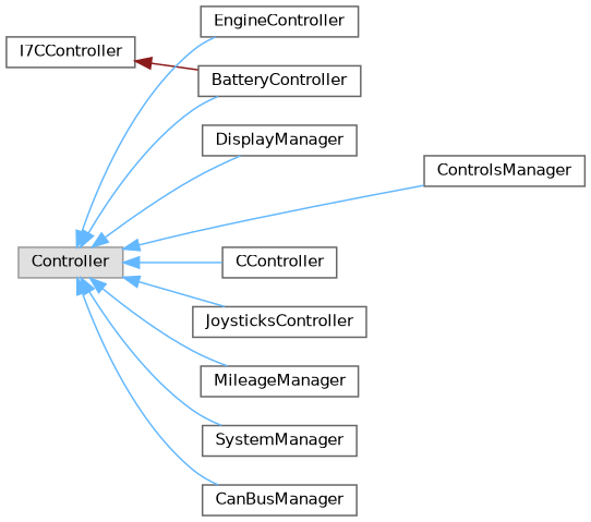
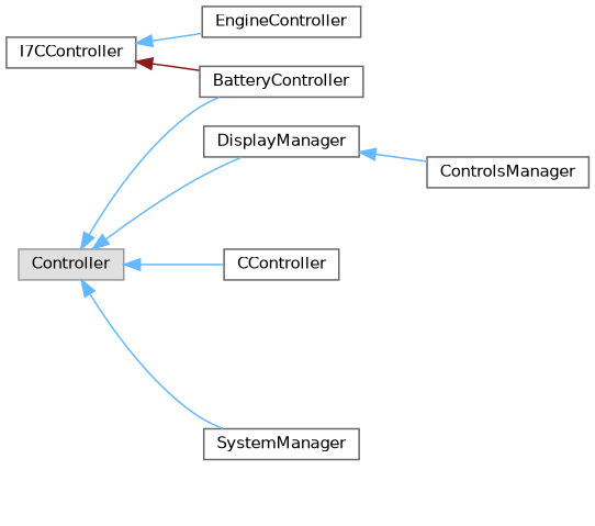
  digraph {
    rankdir=LR
    node [color=grey40 fillcolor=white fontname=Helvetica fontsize=10 shape=box style=filled]
    edge [color=steelblue1 dir=back fontname=Helvetica fontsize=10 labelfontname=Helvetica labelfontsize=10 style=solid]
    n1 [height=0.2 label=I7CController width=0.4]
    n2 [height=0.2 label=BatteryController width=0.4]
    n3 [color=grey60 fillcolor="#E0E0E0" height=0.2 label=Controller width=0.4]
-   n4 [height=0.2 label=CanBusManager width=0.4]
    n5 [height=0.2 label=ControlsManager width=0.4]
    n6 [height=0.2 label=CController width=0.4]
    n7 [height=0.2 label=DisplayManager width=0.4]
    n8 [height=0.2 label=EngineController width=0.4]
-   n9 [height=0.2 label=JoysticksController width=0.4]
-   n10 [height=0.2 label=MileageManager width=0.4]
    n11 [height=0.2 label=SystemManager width=0.4]
    n1 -> n2 [color=firebrick4]
    n3 -> n2
-   n3 -> n4
-   n3 -> n5
+   n7 -> n5
    n3 -> n6
    n3 -> n7
-   n3 -> n8
-   n3 -> n9
-   n3 -> n10
+   n1 -> n8
    n3 -> n11
  }
